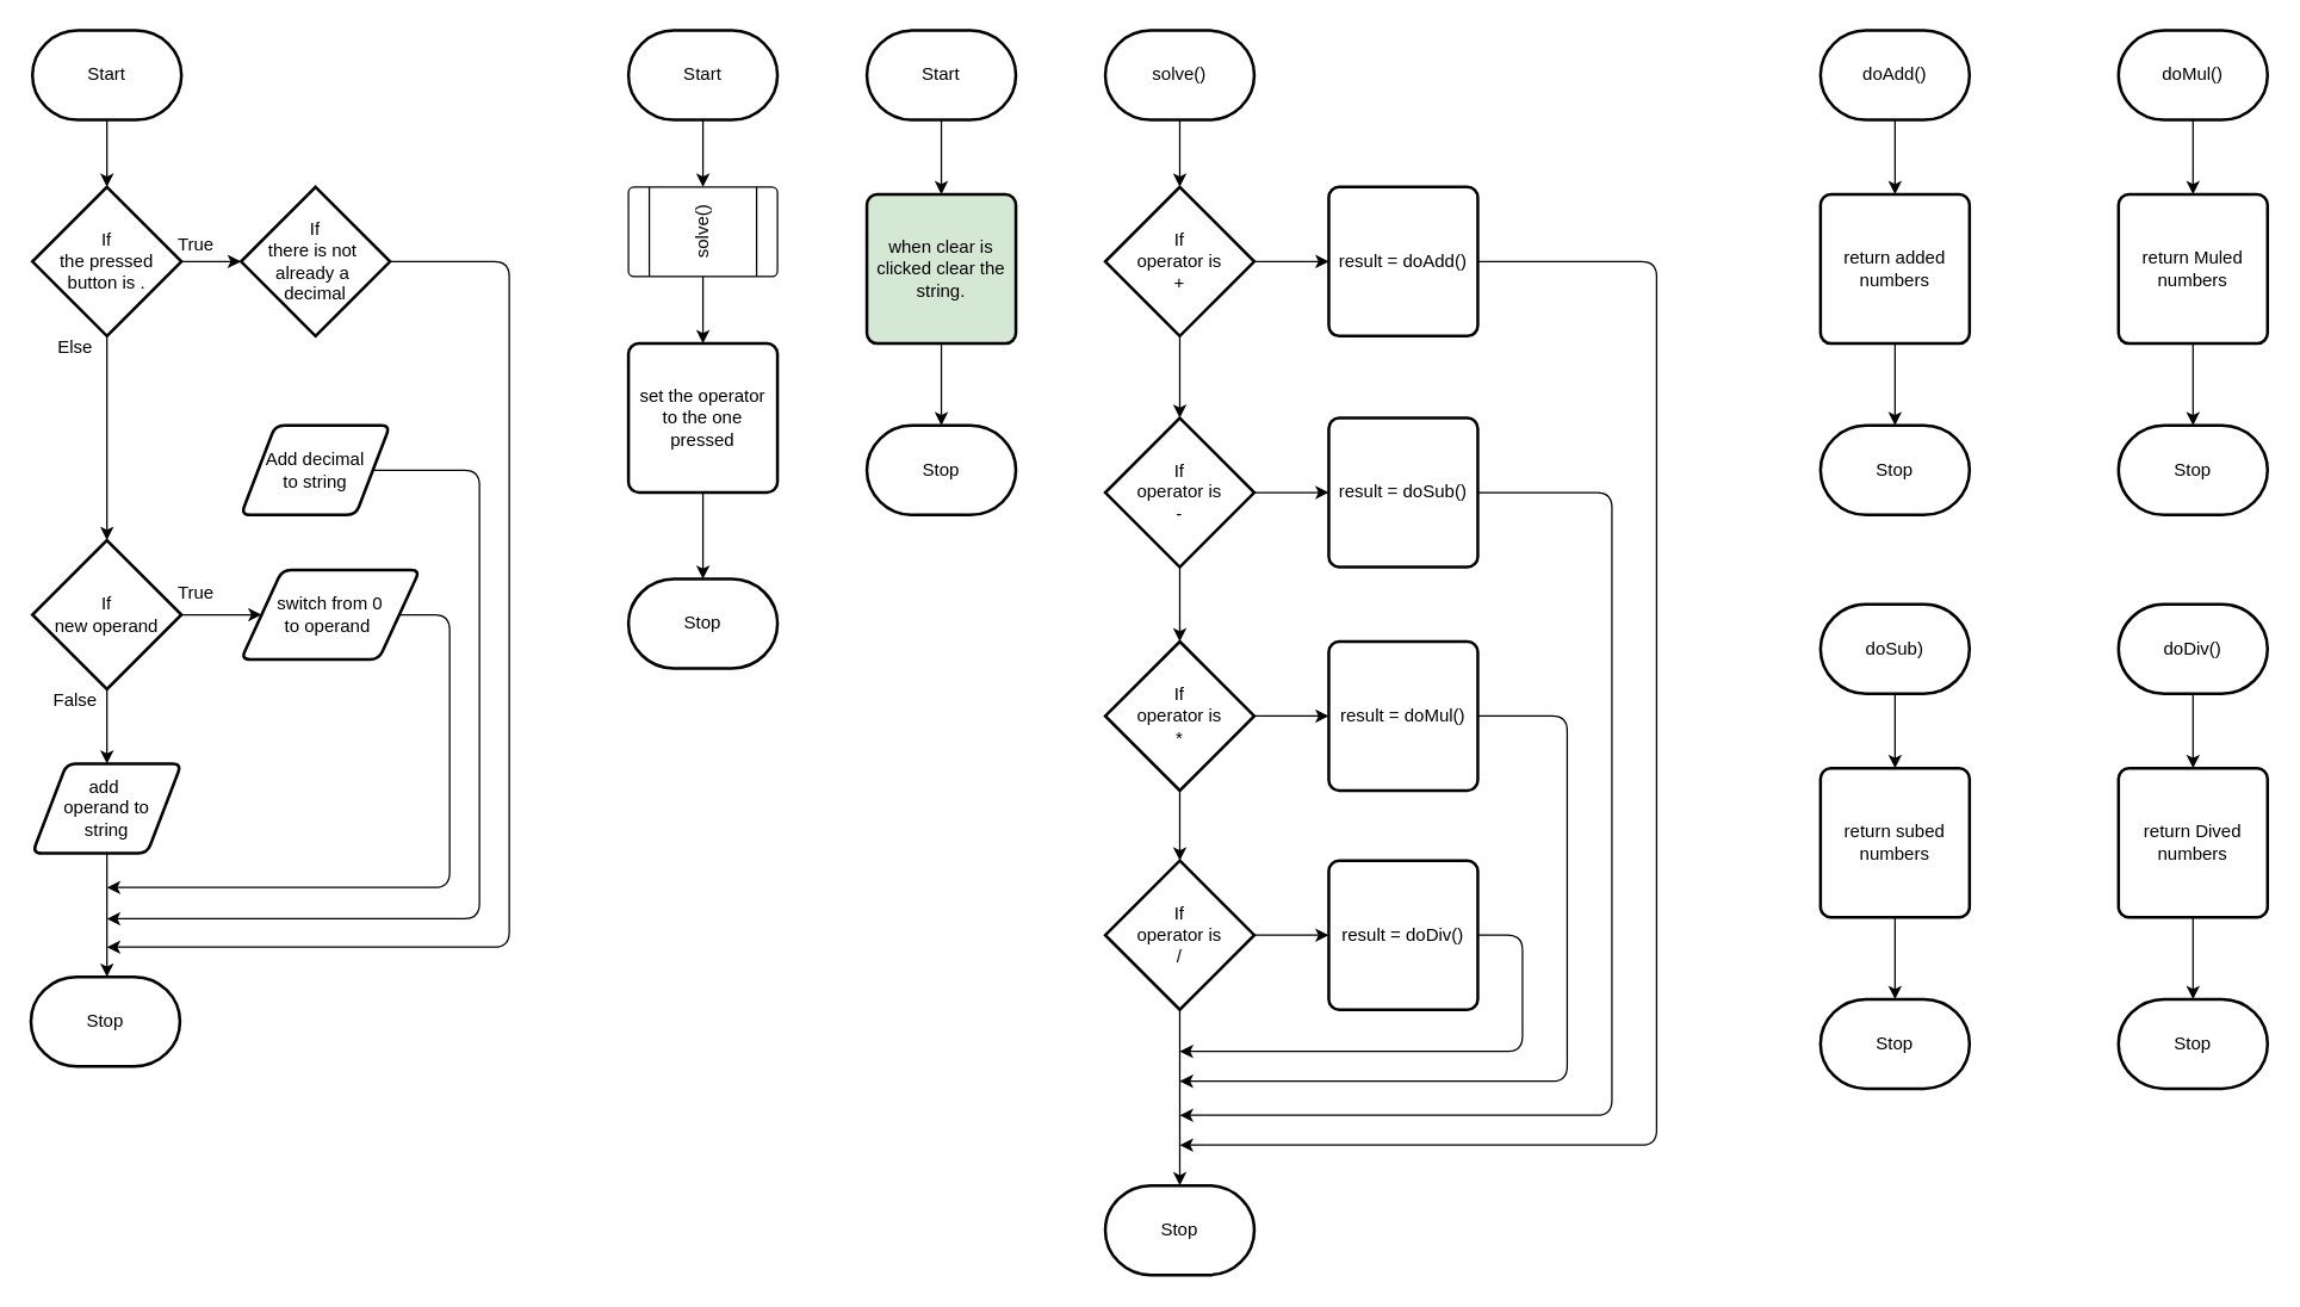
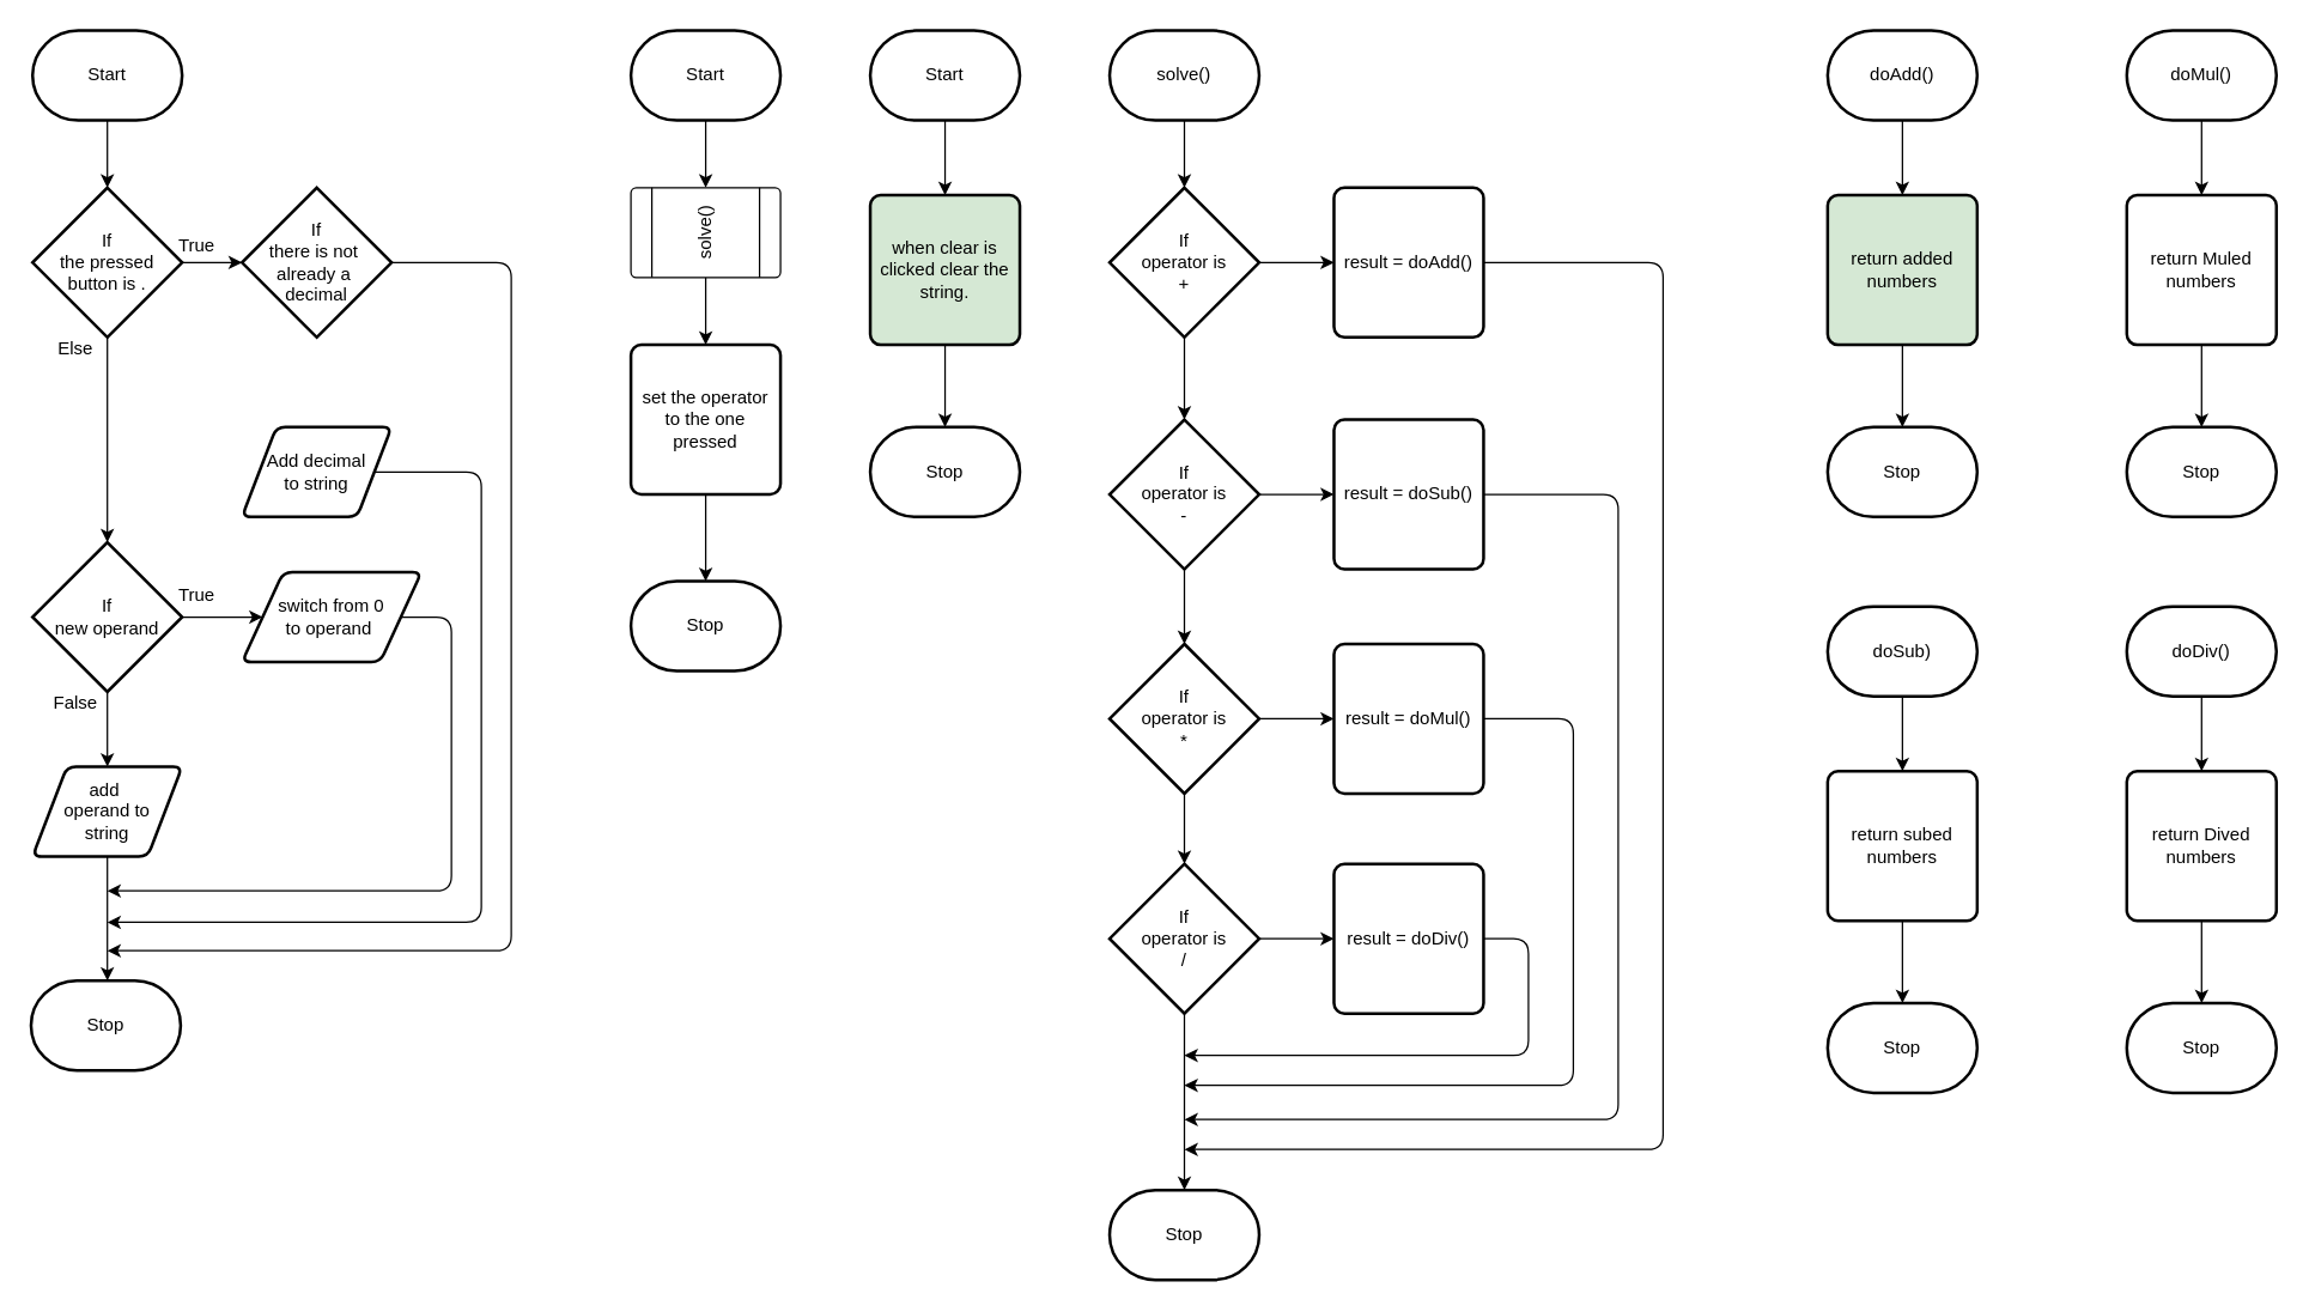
  <mxCell id="0" />
  <mxCell id="1" parent="0" />
  <mxCell id="2" value="Stop" style="strokeWidth=2;html=1;shape=mxgraph.flowchart.terminator;whiteSpace=wrap;" parent="1" vertex="1"><mxGeometry x="1221" y="285" width="100" height="60" as="geometry" /></mxCell>
  <mxCell id="3" style="edgeStyle=elbowEdgeStyle;html=1;" edge="1" parent="1" source="4" target="62"><mxGeometry relative="1" as="geometry" /></mxCell>
  <mxCell id="4" value="doAdd()" style="strokeWidth=2;html=1;shape=mxgraph.flowchart.terminator;whiteSpace=wrap;" vertex="1" parent="1"><mxGeometry x="1221" y="20" width="100" height="60" as="geometry" /></mxCell>
  <mxCell id="5" value="Stop" style="strokeWidth=2;html=1;shape=mxgraph.flowchart.terminator;whiteSpace=wrap;" vertex="1" parent="1"><mxGeometry x="741" y="795" width="100" height="60" as="geometry" /></mxCell>
  <mxCell id="6" style="edgeStyle=elbowEdgeStyle;html=1;" edge="1" parent="1" source="7" target="43"><mxGeometry relative="1" as="geometry" /></mxCell>
  <mxCell id="7" value="solve()" style="strokeWidth=2;html=1;shape=mxgraph.flowchart.terminator;whiteSpace=wrap;" vertex="1" parent="1"><mxGeometry x="741" y="20" width="100" height="60" as="geometry" /></mxCell>
  <mxCell id="8" value="Stop" style="strokeWidth=2;html=1;shape=mxgraph.flowchart.terminator;whiteSpace=wrap;" vertex="1" parent="1"><mxGeometry x="581" y="285" width="100" height="60" as="geometry" /></mxCell>
  <mxCell id="9" style="edgeStyle=elbowEdgeStyle;html=1;" edge="1" parent="1" source="10" target="40"><mxGeometry relative="1" as="geometry" /></mxCell>
  <mxCell id="10" value="Start" style="strokeWidth=2;html=1;shape=mxgraph.flowchart.terminator;whiteSpace=wrap;" vertex="1" parent="1"><mxGeometry x="581" y="20" width="100" height="60" as="geometry" /></mxCell>
  <mxCell id="11" value="Stop" style="strokeWidth=2;html=1;shape=mxgraph.flowchart.terminator;whiteSpace=wrap;" vertex="1" parent="1"><mxGeometry x="421" y="388" width="100" height="60" as="geometry" /></mxCell>
  <mxCell id="12" style="edgeStyle=elbowEdgeStyle;html=1;entryX=0.5;entryY=0;entryDx=0;entryDy=0;" edge="1" parent="1" source="13" target="36"><mxGeometry relative="1" as="geometry" /></mxCell>
  <mxCell id="13" value="Start" style="strokeWidth=2;html=1;shape=mxgraph.flowchart.terminator;whiteSpace=wrap;" vertex="1" parent="1"><mxGeometry x="421" y="20" width="100" height="60" as="geometry" /></mxCell>
  <mxCell id="14" value="Stop" style="strokeWidth=2;html=1;shape=mxgraph.flowchart.terminator;whiteSpace=wrap;" vertex="1" parent="1"><mxGeometry x="20" y="655" width="100" height="60" as="geometry" /></mxCell>
  <mxCell id="15" style="edgeStyle=none;html=1;" edge="1" parent="1" source="16" target="19"><mxGeometry relative="1" as="geometry" /></mxCell>
  <mxCell id="16" value="Start" style="strokeWidth=2;html=1;shape=mxgraph.flowchart.terminator;whiteSpace=wrap;" vertex="1" parent="1"><mxGeometry x="21" y="20" width="100" height="60" as="geometry" /></mxCell>
  <mxCell id="17" style="edgeStyle=none;html=1;" edge="1" parent="1" source="19" target="21"><mxGeometry relative="1" as="geometry" /></mxCell>
  <mxCell id="18" style="edgeStyle=none;html=1;" edge="1" parent="1" source="19" target="24"><mxGeometry relative="1" as="geometry" /></mxCell>
  <mxCell id="19" value="If&lt;br&gt;the pressed button is ." style="strokeWidth=2;html=1;shape=mxgraph.flowchart.decision;whiteSpace=wrap;" vertex="1" parent="1"><mxGeometry x="21" y="125" width="100" height="100" as="geometry" /></mxCell>
  <mxCell id="20" style="edgeStyle=elbowEdgeStyle;html=1;" edge="1" parent="1" source="21"><mxGeometry relative="1" as="geometry"><mxPoint x="71" y="635" as="targetPoint" /><Array as="points"><mxPoint x="341" y="455" /><mxPoint x="371" y="465" /><mxPoint x="401" y="385" /></Array></mxGeometry></mxCell>
  <mxCell id="21" value="If&lt;br&gt;there is not&amp;nbsp;&lt;br&gt;already a&amp;nbsp;&lt;br&gt;decimal" style="strokeWidth=2;html=1;shape=mxgraph.flowchart.decision;whiteSpace=wrap;" vertex="1" parent="1"><mxGeometry x="161" y="125" width="100" height="100" as="geometry" /></mxCell>
  <mxCell id="22" style="edgeStyle=none;html=1;" edge="1" parent="1" source="24" target="26"><mxGeometry relative="1" as="geometry" /></mxCell>
  <mxCell id="23" style="edgeStyle=none;html=1;" edge="1" parent="1" source="24" target="28"><mxGeometry relative="1" as="geometry" /></mxCell>
  <mxCell id="24" value="If&lt;br&gt;new operand" style="strokeWidth=2;html=1;shape=mxgraph.flowchart.decision;whiteSpace=wrap;" vertex="1" parent="1"><mxGeometry x="21" y="362" width="100" height="100" as="geometry" /></mxCell>
  <mxCell id="25" style="edgeStyle=elbowEdgeStyle;html=1;" edge="1" parent="1" source="26"><mxGeometry relative="1" as="geometry"><mxPoint x="71" y="595" as="targetPoint" /><Array as="points"><mxPoint x="301" y="475" /></Array></mxGeometry></mxCell>
  <mxCell id="26" value="switch from 0&lt;br&gt;to operand&amp;nbsp;" style="shape=parallelogram;html=1;strokeWidth=2;perimeter=parallelogramPerimeter;whiteSpace=wrap;rounded=1;arcSize=12;size=0.23;" vertex="1" parent="1"><mxGeometry x="161" y="382" width="120" height="60" as="geometry" /></mxCell>
  <mxCell id="27" style="edgeStyle=elbowEdgeStyle;html=1;" edge="1" parent="1" source="28" target="14"><mxGeometry relative="1" as="geometry" /></mxCell>
  <mxCell id="28" value="add&amp;nbsp;&lt;br&gt;operand to&lt;br&gt;string" style="shape=parallelogram;html=1;strokeWidth=2;perimeter=parallelogramPerimeter;whiteSpace=wrap;rounded=1;arcSize=12;size=0.23;" vertex="1" parent="1"><mxGeometry x="21" y="512" width="100" height="60" as="geometry" /></mxCell>
  <mxCell id="29" value="True" style="text;html=1;strokeColor=none;fillColor=none;align=center;verticalAlign=middle;whiteSpace=wrap;rounded=0;" vertex="1" parent="1"><mxGeometry x="101" y="149" width="60" height="30" as="geometry" /></mxCell>
  <mxCell id="30" value="Else" style="text;html=1;strokeColor=none;fillColor=none;align=center;verticalAlign=middle;whiteSpace=wrap;rounded=0;" vertex="1" parent="1"><mxGeometry x="20" y="218" width="60" height="30" as="geometry" /></mxCell>
  <mxCell id="31" style="edgeStyle=elbowEdgeStyle;html=1;" edge="1" parent="1" source="32"><mxGeometry relative="1" as="geometry"><mxPoint x="71" y="616" as="targetPoint" /><Array as="points"><mxPoint x="321" y="485" /><mxPoint x="341" y="465" /></Array></mxGeometry></mxCell>
  <mxCell id="32" value="Add decimal&lt;br&gt;to string" style="shape=parallelogram;html=1;strokeWidth=2;perimeter=parallelogramPerimeter;whiteSpace=wrap;rounded=1;arcSize=12;size=0.23;" vertex="1" parent="1"><mxGeometry x="161" y="285" width="100" height="60" as="geometry" /></mxCell>
  <mxCell id="33" value="False" style="text;html=1;strokeColor=none;fillColor=none;align=center;verticalAlign=middle;whiteSpace=wrap;rounded=0;" vertex="1" parent="1"><mxGeometry x="20" y="455" width="60" height="30" as="geometry" /></mxCell>
  <mxCell id="34" value="True" style="text;html=1;strokeColor=none;fillColor=none;align=center;verticalAlign=middle;whiteSpace=wrap;rounded=0;" vertex="1" parent="1"><mxGeometry x="101" y="383" width="60" height="30" as="geometry" /></mxCell>
  <mxCell id="35" value="" style="edgeStyle=elbowEdgeStyle;html=1;" edge="1" parent="1" source="36" target="38"><mxGeometry relative="1" as="geometry"><Array as="points"><mxPoint x="471" y="290" /></Array></mxGeometry></mxCell>
  <mxCell id="36" value="solve()" style="verticalLabelPosition=middle;verticalAlign=middle;html=1;shape=process;rounded=1;size=0.14;arcSize=6;whiteSpace=wrap;align=center;horizontal=0;labelPosition=center;" vertex="1" parent="1"><mxGeometry x="421" y="125" width="100" height="60" as="geometry" /></mxCell>
  <mxCell id="37" style="edgeStyle=elbowEdgeStyle;html=1;" edge="1" parent="1" source="38" target="11"><mxGeometry relative="1" as="geometry" /></mxCell>
  <mxCell id="38" value="set the operator&lt;br&gt;to the one pressed" style="rounded=1;whiteSpace=wrap;html=1;absoluteArcSize=1;arcSize=14;strokeWidth=2;" vertex="1" parent="1"><mxGeometry x="421" y="230" width="100" height="100" as="geometry" /></mxCell>
  <mxCell id="39" style="edgeStyle=elbowEdgeStyle;html=1;" edge="1" parent="1" source="40" target="8"><mxGeometry relative="1" as="geometry" /></mxCell>
  <mxCell id="40" value="when clear is clicked clear the string." style="rounded=1;whiteSpace=wrap;html=1;absoluteArcSize=1;arcSize=14;strokeWidth=2;fillColor=#d5e8d4;" vertex="1" parent="1"><mxGeometry x="581" y="130" width="100" height="100" as="geometry" /></mxCell>
  <mxCell id="41" style="edgeStyle=elbowEdgeStyle;html=1;" edge="1" parent="1" source="43" target="46"><mxGeometry relative="1" as="geometry" /></mxCell>
  <mxCell id="42" style="edgeStyle=elbowEdgeStyle;html=1;" edge="1" parent="1" source="43" target="54"><mxGeometry relative="1" as="geometry" /></mxCell>
  <mxCell id="43" value="If&lt;br&gt;operator is&lt;br&gt;+" style="strokeWidth=2;html=1;shape=mxgraph.flowchart.decision;whiteSpace=wrap;" vertex="1" parent="1"><mxGeometry x="741" y="125" width="100" height="100" as="geometry" /></mxCell>
  <mxCell id="44" style="edgeStyle=elbowEdgeStyle;html=1;" edge="1" parent="1" source="46" target="52"><mxGeometry relative="1" as="geometry" /></mxCell>
  <mxCell id="45" style="edgeStyle=elbowEdgeStyle;html=1;entryX=0;entryY=0.5;entryDx=0;entryDy=0;" edge="1" parent="1" source="46" target="56"><mxGeometry relative="1" as="geometry" /></mxCell>
  <mxCell id="46" value="If&lt;br&gt;operator is&lt;br&gt;-" style="strokeWidth=2;html=1;shape=mxgraph.flowchart.decision;whiteSpace=wrap;" vertex="1" parent="1"><mxGeometry x="741" y="280" width="100" height="100" as="geometry" /></mxCell>
  <mxCell id="47" style="edgeStyle=elbowEdgeStyle;html=1;" edge="1" parent="1" source="49" target="60"><mxGeometry relative="1" as="geometry" /></mxCell>
  <mxCell id="48" style="edgeStyle=elbowEdgeStyle;html=1;" edge="1" parent="1" source="49" target="5"><mxGeometry relative="1" as="geometry" /></mxCell>
  <mxCell id="49" value="If&lt;br&gt;operator is&lt;br&gt;/" style="strokeWidth=2;html=1;shape=mxgraph.flowchart.decision;whiteSpace=wrap;" vertex="1" parent="1"><mxGeometry x="741" y="577" width="100" height="100" as="geometry" /></mxCell>
  <mxCell id="50" style="edgeStyle=elbowEdgeStyle;html=1;" edge="1" parent="1" source="52" target="49"><mxGeometry relative="1" as="geometry" /></mxCell>
  <mxCell id="51" style="edgeStyle=elbowEdgeStyle;html=1;" edge="1" parent="1" source="52" target="58"><mxGeometry relative="1" as="geometry" /></mxCell>
  <mxCell id="52" value="If&lt;br&gt;operator is&lt;br&gt;*" style="strokeWidth=2;html=1;shape=mxgraph.flowchart.decision;whiteSpace=wrap;" vertex="1" parent="1"><mxGeometry x="741" y="430" width="100" height="100" as="geometry" /></mxCell>
  <mxCell id="53" style="edgeStyle=elbowEdgeStyle;html=1;" edge="1" parent="1" source="54"><mxGeometry relative="1" as="geometry"><mxPoint x="791" y="767.857" as="targetPoint" /><Array as="points"><mxPoint x="1111" y="545" /><mxPoint x="1131" y="515" /></Array></mxGeometry></mxCell>
  <mxCell id="54" value="result = doAdd()" style="rounded=1;whiteSpace=wrap;html=1;absoluteArcSize=1;arcSize=14;strokeWidth=2;" vertex="1" parent="1"><mxGeometry x="891" y="125" width="100" height="100" as="geometry" /></mxCell>
  <mxCell id="55" style="edgeStyle=elbowEdgeStyle;html=1;" edge="1" parent="1" source="56"><mxGeometry relative="1" as="geometry"><mxPoint x="791" y="747.857" as="targetPoint" /><Array as="points"><mxPoint x="1081" y="645" /><mxPoint x="1101" y="525" /></Array></mxGeometry></mxCell>
  <mxCell id="56" value="result = doSub()" style="rounded=1;whiteSpace=wrap;html=1;absoluteArcSize=1;arcSize=14;strokeWidth=2;" vertex="1" parent="1"><mxGeometry x="891" y="280" width="100" height="100" as="geometry" /></mxCell>
  <mxCell id="57" style="edgeStyle=elbowEdgeStyle;html=1;" edge="1" parent="1" source="58"><mxGeometry relative="1" as="geometry"><mxPoint x="791" y="725" as="targetPoint" /><Array as="points"><mxPoint x="1051" y="625" /><mxPoint x="1071" y="595" /></Array></mxGeometry></mxCell>
  <mxCell id="58" value="result = doMul()" style="rounded=1;whiteSpace=wrap;html=1;absoluteArcSize=1;arcSize=14;strokeWidth=2;" vertex="1" parent="1"><mxGeometry x="891" y="430" width="100" height="100" as="geometry" /></mxCell>
  <mxCell id="59" style="edgeStyle=elbowEdgeStyle;html=1;exitX=1;exitY=0.5;exitDx=0;exitDy=0;" edge="1" parent="1" source="60"><mxGeometry relative="1" as="geometry"><mxPoint x="791" y="705" as="targetPoint" /><Array as="points"><mxPoint x="1021" y="665" /></Array></mxGeometry></mxCell>
  <mxCell id="60" value="result = doDiv()" style="rounded=1;whiteSpace=wrap;html=1;absoluteArcSize=1;arcSize=14;strokeWidth=2;" vertex="1" parent="1"><mxGeometry x="891" y="577" width="100" height="100" as="geometry" /></mxCell>
  <mxCell id="61" style="edgeStyle=elbowEdgeStyle;html=1;" edge="1" parent="1" source="62" target="2"><mxGeometry relative="1" as="geometry" /></mxCell>
- <mxCell id="62" value="return added numbers" style="rounded=1;whiteSpace=wrap;html=1;absoluteArcSize=1;arcSize=14;strokeWidth=2;" vertex="1" parent="1"><mxGeometry x="1221" y="130" width="100" height="100" as="geometry" /></mxCell>
+ <mxCell id="62" value="return added numbers" style="rounded=1;whiteSpace=wrap;html=1;absoluteArcSize=1;arcSize=14;strokeWidth=2;fillColor=#d5e8d4;" vertex="1" parent="1"><mxGeometry x="1221" y="130" width="100" height="100" as="geometry" /></mxCell>
  <mxCell id="63" value="Stop" style="strokeWidth=2;html=1;shape=mxgraph.flowchart.terminator;whiteSpace=wrap;" vertex="1" parent="1"><mxGeometry x="1221" y="670" width="100" height="60" as="geometry" /></mxCell>
  <mxCell id="64" style="edgeStyle=elbowEdgeStyle;html=1;" edge="1" parent="1" source="65" target="67"><mxGeometry relative="1" as="geometry" /></mxCell>
  <mxCell id="65" value="doSub)" style="strokeWidth=2;html=1;shape=mxgraph.flowchart.terminator;whiteSpace=wrap;" vertex="1" parent="1"><mxGeometry x="1221" y="405" width="100" height="60" as="geometry" /></mxCell>
  <mxCell id="66" style="edgeStyle=elbowEdgeStyle;html=1;" edge="1" parent="1" source="67" target="63"><mxGeometry relative="1" as="geometry" /></mxCell>
  <mxCell id="67" value="return subed numbers" style="rounded=1;whiteSpace=wrap;html=1;absoluteArcSize=1;arcSize=14;strokeWidth=2;" vertex="1" parent="1"><mxGeometry x="1221" y="515" width="100" height="100" as="geometry" /></mxCell>
  <mxCell id="68" value="Stop" style="strokeWidth=2;html=1;shape=mxgraph.flowchart.terminator;whiteSpace=wrap;" vertex="1" parent="1"><mxGeometry x="1421" y="285" width="100" height="60" as="geometry" /></mxCell>
  <mxCell id="69" style="edgeStyle=elbowEdgeStyle;html=1;" edge="1" parent="1" source="70" target="72"><mxGeometry relative="1" as="geometry" /></mxCell>
  <mxCell id="70" value="doMul()" style="strokeWidth=2;html=1;shape=mxgraph.flowchart.terminator;whiteSpace=wrap;" vertex="1" parent="1"><mxGeometry x="1421" y="20" width="100" height="60" as="geometry" /></mxCell>
  <mxCell id="71" style="edgeStyle=elbowEdgeStyle;html=1;" edge="1" parent="1" source="72" target="68"><mxGeometry relative="1" as="geometry" /></mxCell>
  <mxCell id="72" value="return Muled numbers" style="rounded=1;whiteSpace=wrap;html=1;absoluteArcSize=1;arcSize=14;strokeWidth=2;" vertex="1" parent="1"><mxGeometry x="1421" y="130" width="100" height="100" as="geometry" /></mxCell>
  <mxCell id="73" value="Stop" style="strokeWidth=2;html=1;shape=mxgraph.flowchart.terminator;whiteSpace=wrap;" vertex="1" parent="1"><mxGeometry x="1421" y="670" width="100" height="60" as="geometry" /></mxCell>
  <mxCell id="74" style="edgeStyle=elbowEdgeStyle;html=1;" edge="1" parent="1" source="75" target="77"><mxGeometry relative="1" as="geometry" /></mxCell>
  <mxCell id="75" value="doDiv()" style="strokeWidth=2;html=1;shape=mxgraph.flowchart.terminator;whiteSpace=wrap;" vertex="1" parent="1"><mxGeometry x="1421" y="405" width="100" height="60" as="geometry" /></mxCell>
  <mxCell id="76" style="edgeStyle=elbowEdgeStyle;html=1;" edge="1" parent="1" source="77" target="73"><mxGeometry relative="1" as="geometry" /></mxCell>
  <mxCell id="77" value="return Dived numbers" style="rounded=1;whiteSpace=wrap;html=1;absoluteArcSize=1;arcSize=14;strokeWidth=2;" vertex="1" parent="1"><mxGeometry x="1421" y="515" width="100" height="100" as="geometry" /></mxCell>
